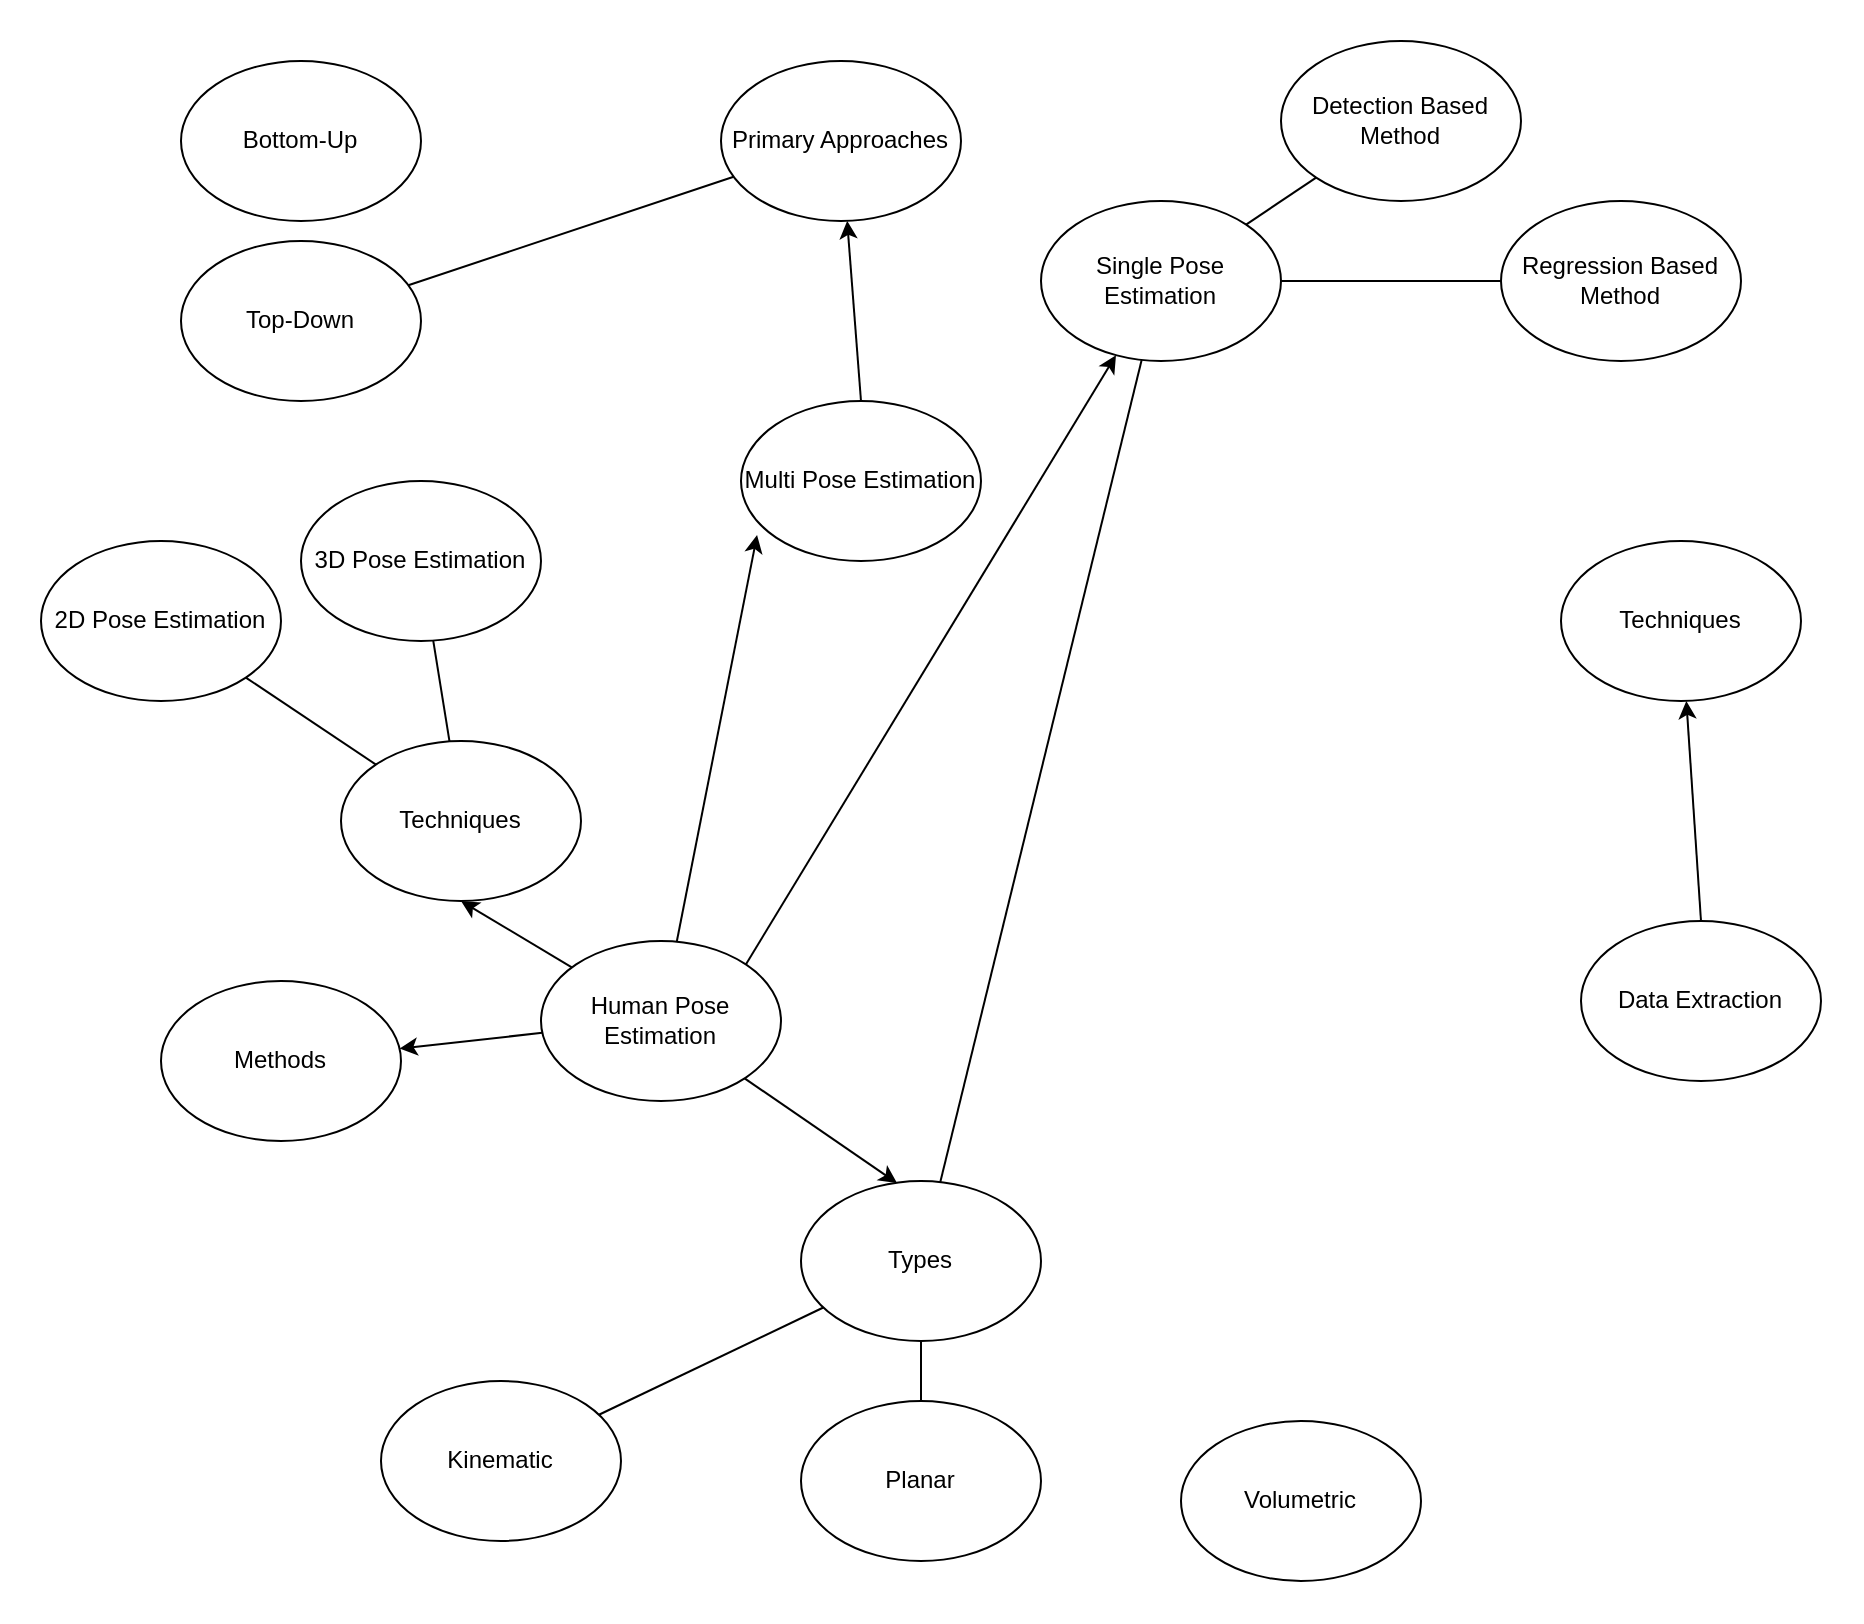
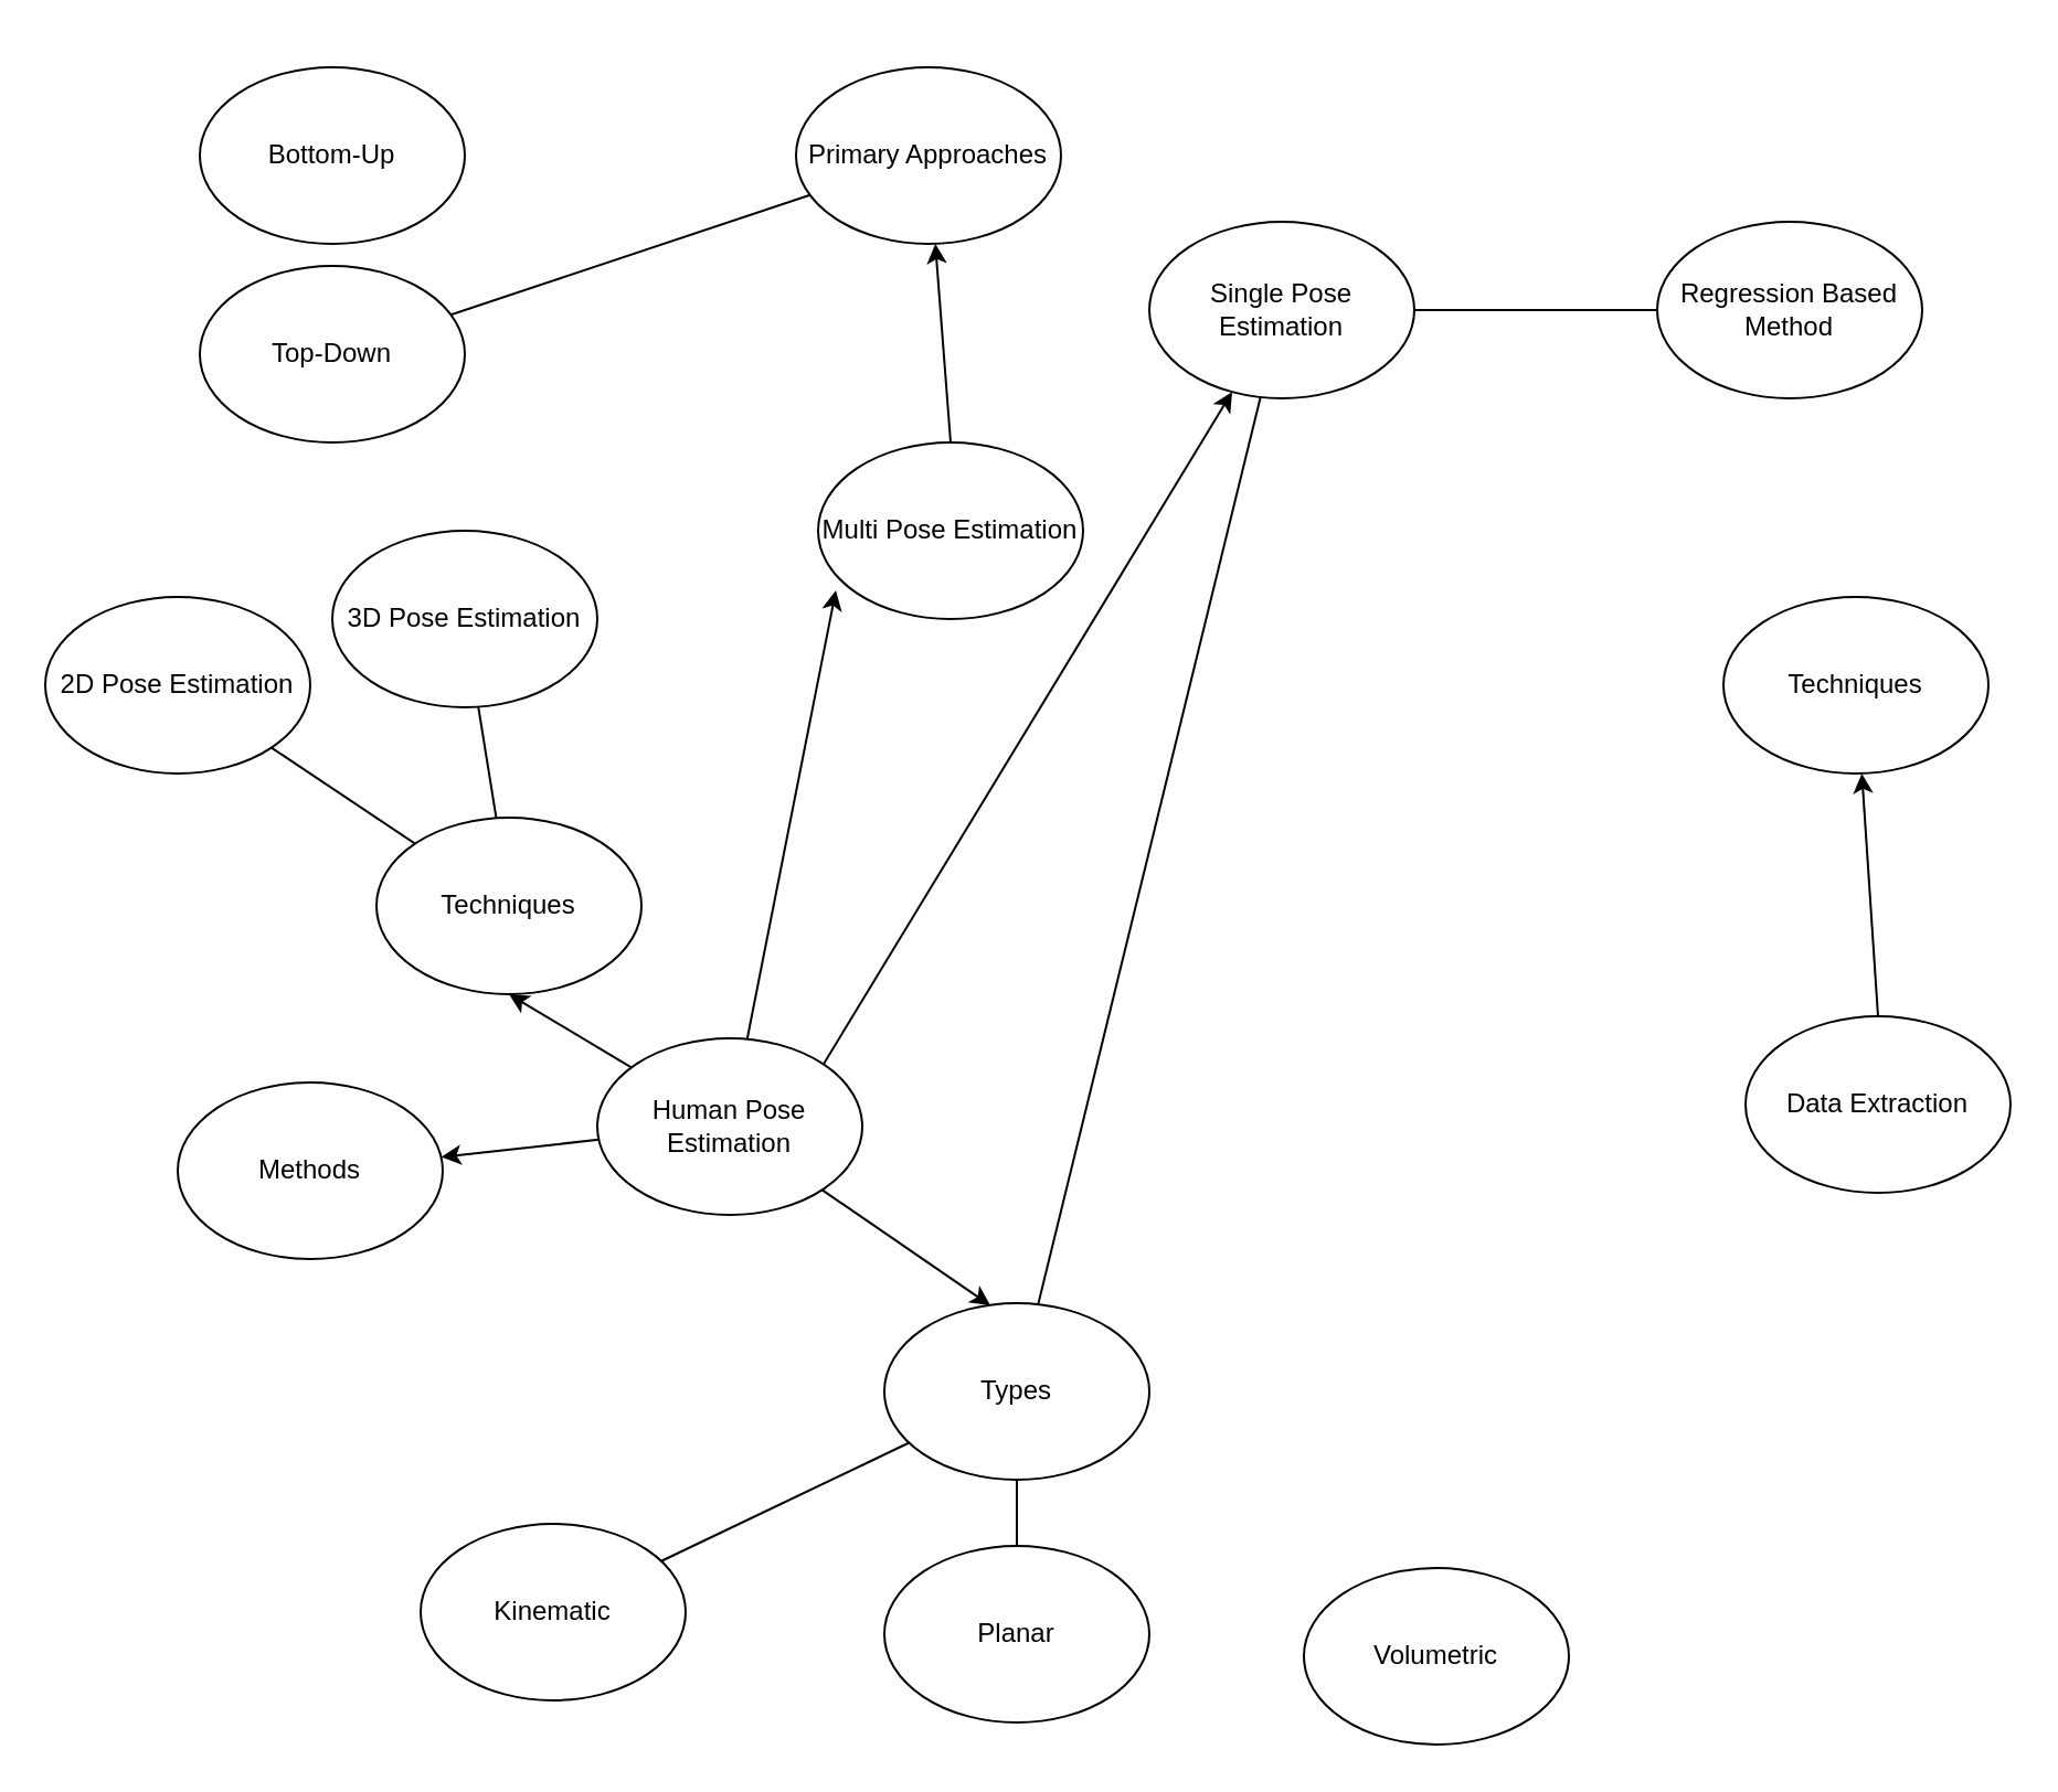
  <mxCell id="0" />
  <mxCell id="1" parent="0" />
  <mxCell id="2" value="Data Extraction" style="ellipse;whiteSpace=wrap;html=1;" vertex="1" parent="1"><mxGeometry x="790" y="460" width="120" height="80" as="geometry" /></mxCell>
  <mxCell id="3" value="Techniques" style="ellipse;whiteSpace=wrap;html=1;" vertex="1" parent="1"><mxGeometry x="780" y="270" width="120" height="80" as="geometry" /></mxCell>
  <mxCell id="4" value="" style="endArrow=classic;html=1;rounded=0;exitX=0.5;exitY=0;exitDx=0;exitDy=0;" edge="1" parent="1" source="2" target="3"><mxGeometry width="50" height="50" relative="1" as="geometry"><mxPoint x="790" y="630" as="sourcePoint" /><mxPoint x="840" y="580" as="targetPoint" /></mxGeometry></mxCell>
  <mxCell id="5" value="Human Pose Estimation" style="ellipse;whiteSpace=wrap;html=1;" vertex="1" parent="1"><mxGeometry x="270" y="470" width="120" height="80" as="geometry" /></mxCell>
  <mxCell id="6" value="Techniques&lt;br&gt;" style="ellipse;whiteSpace=wrap;html=1;" vertex="1" parent="1"><mxGeometry x="170" y="370" width="120" height="80" as="geometry" /></mxCell>
  <mxCell id="7" value="2D Pose Estimation" style="ellipse;whiteSpace=wrap;html=1;" vertex="1" parent="1"><mxGeometry x="20" y="270" width="120" height="80" as="geometry" /></mxCell>
  <mxCell id="8" value="3D Pose Estimation" style="ellipse;whiteSpace=wrap;html=1;" vertex="1" parent="1"><mxGeometry x="150" y="240" width="120" height="80" as="geometry" /></mxCell>
  <mxCell id="9" value="" style="endArrow=classic;html=1;rounded=0;entryX=0.5;entryY=1;entryDx=0;entryDy=0;" edge="1" parent="1" source="5" target="6"><mxGeometry width="50" height="50" relative="1" as="geometry"><mxPoint x="790" y="620" as="sourcePoint" /><mxPoint x="840" y="570" as="targetPoint" /></mxGeometry></mxCell>
  <mxCell id="10" value="" style="endArrow=none;html=1;rounded=0;entryX=1;entryY=1;entryDx=0;entryDy=0;" edge="1" parent="1" source="6" target="7"><mxGeometry width="50" height="50" relative="1" as="geometry"><mxPoint x="790" y="620" as="sourcePoint" /><mxPoint x="840" y="570" as="targetPoint" /></mxGeometry></mxCell>
  <mxCell id="11" value="" style="endArrow=none;html=1;rounded=0;" edge="1" parent="1" source="6" target="8"><mxGeometry width="50" height="50" relative="1" as="geometry"><mxPoint x="790" y="620" as="sourcePoint" /><mxPoint x="840" y="570" as="targetPoint" /></mxGeometry></mxCell>
  <mxCell id="12" value="Types" style="ellipse;whiteSpace=wrap;html=1;" vertex="1" parent="1"><mxGeometry x="400" y="590" width="120" height="80" as="geometry" /></mxCell>
  <mxCell id="13" value="" style="endArrow=classic;html=1;rounded=0;entryX=0.4;entryY=0.013;entryDx=0;entryDy=0;entryPerimeter=0;" edge="1" parent="1" source="5" target="12"><mxGeometry width="50" height="50" relative="1" as="geometry"><mxPoint x="790" y="620" as="sourcePoint" /><mxPoint x="840" y="570" as="targetPoint" /></mxGeometry></mxCell>
  <mxCell id="14" value="Kinematic" style="ellipse;whiteSpace=wrap;html=1;" vertex="1" parent="1"><mxGeometry x="190" y="690" width="120" height="80" as="geometry" /></mxCell>
  <mxCell id="15" value="Planar" style="ellipse;whiteSpace=wrap;html=1;" vertex="1" parent="1"><mxGeometry x="400" y="700" width="120" height="80" as="geometry" /></mxCell>
  <mxCell id="16" value="Volumetric" style="ellipse;whiteSpace=wrap;html=1;" vertex="1" parent="1"><mxGeometry x="590" y="710" width="120" height="80" as="geometry" /></mxCell>
  <mxCell id="17" value="" style="endArrow=none;html=1;rounded=0;" edge="1" parent="1" source="14" target="12"><mxGeometry width="50" height="50" relative="1" as="geometry"><mxPoint x="790" y="620" as="sourcePoint" /><mxPoint x="840" y="570" as="targetPoint" /></mxGeometry></mxCell>
  <mxCell id="18" value="" style="endArrow=none;html=1;rounded=0;" edge="1" parent="1" source="15" target="12"><mxGeometry width="50" height="50" relative="1" as="geometry"><mxPoint x="790" y="620" as="sourcePoint" /><mxPoint x="840" y="570" as="targetPoint" /></mxGeometry></mxCell>
  <mxCell id="19" value="" style="endArrow=none;html=1;rounded=0;" edge="1" parent="1" source="12" target="27"><mxGeometry width="50" height="50" relative="1" as="geometry"><mxPoint x="790" y="620" as="sourcePoint" /><mxPoint x="840" y="570" as="targetPoint" /></mxGeometry></mxCell>
  <mxCell id="20" value="Primary Approaches" style="ellipse;whiteSpace=wrap;html=1;" vertex="1" parent="1"><mxGeometry x="360" y="30" width="120" height="80" as="geometry" /></mxCell>
  <mxCell id="21" value="" style="endArrow=classic;html=1;rounded=0;exitX=0.5;exitY=0;exitDx=0;exitDy=0;" edge="1" parent="1" source="28" target="20"><mxGeometry width="50" height="50" relative="1" as="geometry"><mxPoint x="790" y="620" as="sourcePoint" /><mxPoint x="840" y="570" as="targetPoint" /></mxGeometry></mxCell>
  <mxCell id="22" value="Bottom-Up" style="ellipse;whiteSpace=wrap;html=1;" vertex="1" parent="1"><mxGeometry x="90" y="30" width="120" height="80" as="geometry" /></mxCell>
  <mxCell id="23" value="Top-Down" style="ellipse;whiteSpace=wrap;html=1;" vertex="1" parent="1"><mxGeometry x="90" y="120" width="120" height="80" as="geometry" /></mxCell>
  <mxCell id="24" value="" style="endArrow=none;html=1;rounded=0;" edge="1" parent="1" source="20" target="23"><mxGeometry width="50" height="50" relative="1" as="geometry"><mxPoint x="790" y="620" as="sourcePoint" /><mxPoint x="840" y="570" as="targetPoint" /></mxGeometry></mxCell>
  <mxCell id="25" value="Methods" style="ellipse;whiteSpace=wrap;html=1;" vertex="1" parent="1"><mxGeometry x="80" y="490" width="120" height="80" as="geometry" /></mxCell>
  <mxCell id="26" value="" style="endArrow=classic;html=1;rounded=0;" edge="1" parent="1" source="5" target="25"><mxGeometry width="50" height="50" relative="1" as="geometry"><mxPoint x="530" y="620" as="sourcePoint" /><mxPoint x="580" y="570" as="targetPoint" /></mxGeometry></mxCell>
  <mxCell id="27" value="Single Pose Estimation" style="ellipse;whiteSpace=wrap;html=1;" vertex="1" parent="1"><mxGeometry x="520" y="100" width="120" height="80" as="geometry" /></mxCell>
  <mxCell id="28" value="Multi Pose Estimation" style="ellipse;whiteSpace=wrap;html=1;" vertex="1" parent="1"><mxGeometry x="370" y="200" width="120" height="80" as="geometry" /></mxCell>
  <mxCell id="29" value="" style="endArrow=classic;html=1;rounded=0;exitX=1;exitY=0;exitDx=0;exitDy=0;" edge="1" parent="1" source="5" target="27"><mxGeometry width="50" height="50" relative="1" as="geometry"><mxPoint x="360" y="420" as="sourcePoint" /><mxPoint x="410" y="370" as="targetPoint" /></mxGeometry></mxCell>
  <mxCell id="30" value="" style="endArrow=classic;html=1;rounded=0;entryX=0.067;entryY=0.838;entryDx=0;entryDy=0;entryPerimeter=0;" edge="1" parent="1" source="5" target="28"><mxGeometry width="50" height="50" relative="1" as="geometry"><mxPoint x="360" y="420" as="sourcePoint" /><mxPoint x="410" y="370" as="targetPoint" /></mxGeometry></mxCell>
  <mxCell id="31" value="Regression Based Method" style="ellipse;whiteSpace=wrap;html=1;" vertex="1" parent="1"><mxGeometry x="750" y="100" width="120" height="80" as="geometry" /></mxCell>
- <mxCell id="32" value="Detection Based Method" style="ellipse;whiteSpace=wrap;html=1;" vertex="1" parent="1"><mxGeometry x="640" y="20" width="120" height="80" as="geometry" /></mxCell>
- <mxCell id="33" value="" style="endArrow=none;html=1;rounded=0;" edge="1" parent="1" source="27" target="32"><mxGeometry width="50" height="50" relative="1" as="geometry"><mxPoint x="360" y="410" as="sourcePoint" /><mxPoint x="410" y="360" as="targetPoint" /></mxGeometry></mxCell>
  <mxCell id="34" value="" style="endArrow=none;html=1;rounded=0;" edge="1" parent="1" source="27" target="31"><mxGeometry width="50" height="50" relative="1" as="geometry"><mxPoint x="360" y="280" as="sourcePoint" /><mxPoint x="410" y="230" as="targetPoint" /></mxGeometry></mxCell>
